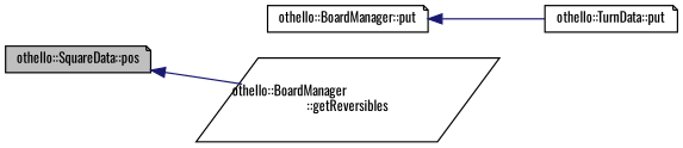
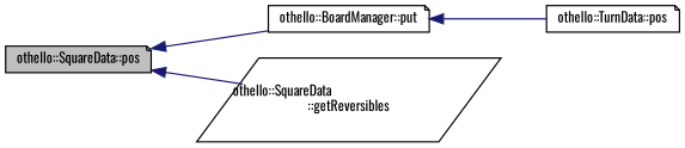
  digraph {
    fontname=Oswald
    rankdir=LR
    node [color=black fillcolor=white fontname=Oswald fontsize=10 shape=note style=filled]
    edge [color=midnightblue dir=back fontname=Oswald fontsize=10 labelfontname=Helvetica labelfontsize=10 style=solid]
    n1 [fillcolor=grey75 fontcolor=black height=0.2 label="othello::SquareData::pos" width=0.4]
    n2 [height=0.2 label="othello::BoardManager::put" width=0.4]
-   n3 [height=0.2 label="othello::BoardManager\l::getReversibles" shape=parallelogram width=0.4]
-   n4 [height=0.2 label="othello::TurnData::put" width=0.4]
+   n3 [height=0.2 label="othello::SquareData\l::getReversibles" shape=parallelogram width=0.4]
+   n4 [height=0.2 label="othello::TurnData::pos" width=0.4]
+   n1 -> n2
    n1 -> n3
    n2 -> n4
  }
